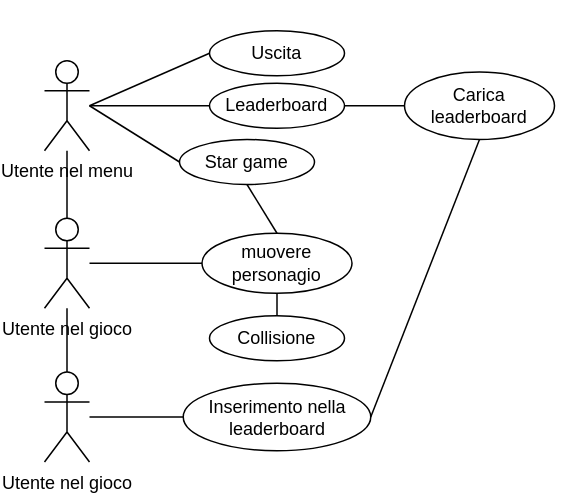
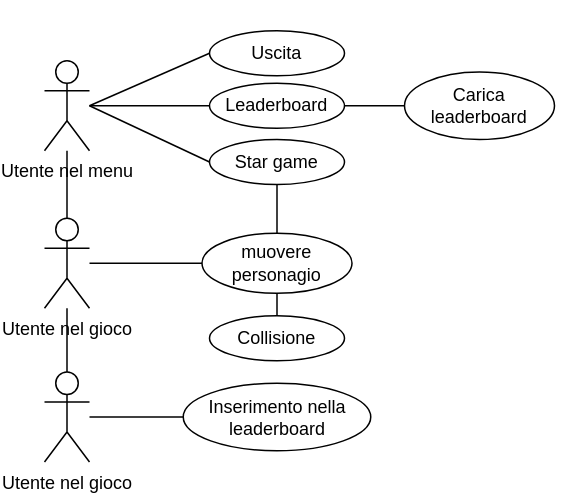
  <mxCell id="0" />
  <mxCell id="1" parent="0" />
  <mxCell id="2" value="Utente nel menu" style="shape=umlActor;verticalLabelPosition=bottom;verticalAlign=top;html=1;outlineConnect=0;" parent="1" vertex="1"><mxGeometry x="20" y="40" width="30" height="60" as="geometry" /></mxCell>
- <mxCell id="3" value="Star game" style="ellipse;whiteSpace=wrap;html=1;" parent="1" vertex="1"><mxGeometry x="110" y="92.5" width="90" height="30" as="geometry" /></mxCell>
+ <mxCell id="3" value="Star game" style="ellipse;whiteSpace=wrap;html=1;" parent="1" vertex="1"><mxGeometry x="130" y="92.5" width="90" height="30" as="geometry" /></mxCell>
  <mxCell id="4" value="" style="endArrow=none;html=1;rounded=0;entryX=0;entryY=0.5;entryDx=0;entryDy=0;" parent="1" target="3" edge="1"><mxGeometry width="50" height="50" relative="1" as="geometry"><mxPoint x="50" y="70" as="sourcePoint" /><mxPoint x="200" y="120" as="targetPoint" /></mxGeometry></mxCell>
  <mxCell id="5" value="Leaderboard" style="ellipse;whiteSpace=wrap;html=1;" parent="1" vertex="1"><mxGeometry x="130" y="55" width="90" height="30" as="geometry" /></mxCell>
  <mxCell id="6" value="Uscita" style="ellipse;whiteSpace=wrap;html=1;" parent="1" vertex="1"><mxGeometry x="130" y="20" width="90" height="30" as="geometry" /></mxCell>
  <mxCell id="7" value="" style="endArrow=none;html=1;rounded=0;entryX=0;entryY=0.5;entryDx=0;entryDy=0;" parent="1" target="5" edge="1"><mxGeometry width="50" height="50" relative="1" as="geometry"><mxPoint x="50" y="70" as="sourcePoint" /><mxPoint x="200" y="120" as="targetPoint" /></mxGeometry></mxCell>
  <mxCell id="8" value="" style="endArrow=none;html=1;rounded=0;entryX=0;entryY=0.5;entryDx=0;entryDy=0;" parent="1" target="6" edge="1"><mxGeometry width="50" height="50" relative="1" as="geometry"><mxPoint x="50" y="70" as="sourcePoint" /><mxPoint x="200" y="120" as="targetPoint" /></mxGeometry></mxCell>
  <mxCell id="9" value="" style="endArrow=none;html=1;rounded=0;exitX=1;exitY=0.5;exitDx=0;exitDy=0;" parent="1" source="5" edge="1"><mxGeometry width="50" height="50" relative="1" as="geometry"><mxPoint x="180" y="130" as="sourcePoint" /><mxPoint x="260" y="70" as="targetPoint" /></mxGeometry></mxCell>
  <mxCell id="10" value="&lt;div&gt;Carica leaderboard&lt;/div&gt;" style="ellipse;whiteSpace=wrap;html=1;align=center;" parent="1" vertex="1"><mxGeometry x="260" y="47.5" width="100" height="45" as="geometry" /></mxCell>
  <mxCell id="11" value="" style="endArrow=none;html=1;rounded=0;" parent="1" source="12" target="2" edge="1"><mxGeometry width="50" height="50" relative="1" as="geometry"><mxPoint x="35" y="170" as="sourcePoint" /><mxPoint x="140" y="150" as="targetPoint" /></mxGeometry></mxCell>
  <mxCell id="12" value="Utente nel gioco" style="shape=umlActor;verticalLabelPosition=bottom;verticalAlign=top;html=1;outlineConnect=0;" parent="1" vertex="1"><mxGeometry x="20" y="145" width="30" height="60" as="geometry" /></mxCell>
  <mxCell id="13" value="" style="endArrow=none;html=1;rounded=0;entryX=0.5;entryY=1;entryDx=0;entryDy=0;exitX=0.5;exitY=0;exitDx=0;exitDy=0;" parent="1" source="14" target="3" edge="1"><mxGeometry width="50" height="50" relative="1" as="geometry"><mxPoint x="175" y="160" as="sourcePoint" /><mxPoint x="140" y="150" as="targetPoint" /></mxGeometry></mxCell>
  <mxCell id="14" value="muovere personagio" style="ellipse;whiteSpace=wrap;html=1;" parent="1" vertex="1"><mxGeometry x="125" y="155" width="100" height="40" as="geometry" /></mxCell>
  <mxCell id="15" value="" style="endArrow=none;html=1;rounded=0;entryX=0;entryY=0.5;entryDx=0;entryDy=0;" parent="1" source="12" target="14" edge="1"><mxGeometry width="50" height="50" relative="1" as="geometry"><mxPoint x="130" y="240" as="sourcePoint" /><mxPoint x="180" y="190" as="targetPoint" /></mxGeometry></mxCell>
  <mxCell id="16" value="" style="endArrow=none;html=1;rounded=0;entryX=0.5;entryY=1;entryDx=0;entryDy=0;" parent="1" target="14" edge="1"><mxGeometry width="50" height="50" relative="1" as="geometry"><mxPoint x="175" y="240" as="sourcePoint" /><mxPoint x="160" y="190" as="targetPoint" /></mxGeometry></mxCell>
  <mxCell id="17" value="Collisione" style="ellipse;whiteSpace=wrap;html=1;" parent="1" vertex="1"><mxGeometry x="130" y="210" width="90" height="30" as="geometry" /></mxCell>
  <mxCell id="18" value="Utente nel gioco" style="shape=umlActor;verticalLabelPosition=bottom;verticalAlign=top;html=1;outlineConnect=0;" parent="1" vertex="1"><mxGeometry x="20" y="247.5" width="30" height="60" as="geometry" /></mxCell>
  <mxCell id="19" value="" style="endArrow=none;html=1;rounded=0;exitX=0.5;exitY=0;exitDx=0;exitDy=0;exitPerimeter=0;" parent="1" source="18" target="12" edge="1"><mxGeometry width="50" height="50" relative="1" as="geometry"><mxPoint x="60" y="185" as="sourcePoint" /><mxPoint x="135" y="185" as="targetPoint" /></mxGeometry></mxCell>
  <mxCell id="20" value="Inserimento nella leaderboard" style="ellipse;whiteSpace=wrap;html=1;" parent="1" vertex="1"><mxGeometry x="112.5" y="255" width="125" height="45" as="geometry" /></mxCell>
  <mxCell id="21" value="" style="endArrow=none;html=1;rounded=0;exitX=0;exitY=0.5;exitDx=0;exitDy=0;" parent="1" source="20" target="18" edge="1"><mxGeometry width="50" height="50" relative="1" as="geometry"><mxPoint x="195" y="260" as="sourcePoint" /><mxPoint x="195" y="215" as="targetPoint" /></mxGeometry></mxCell>
- <mxCell id="22" value="" style="endArrow=none;html=1;rounded=0;exitX=1;exitY=0.5;exitDx=0;exitDy=0;entryX=0.5;entryY=1;entryDx=0;entryDy=0;" parent="1" source="20" target="10" edge="1"><mxGeometry width="50" height="50" relative="1" as="geometry"><mxPoint x="160" y="250" as="sourcePoint" /><mxPoint x="210" y="200" as="targetPoint" /></mxGeometry></mxCell>
